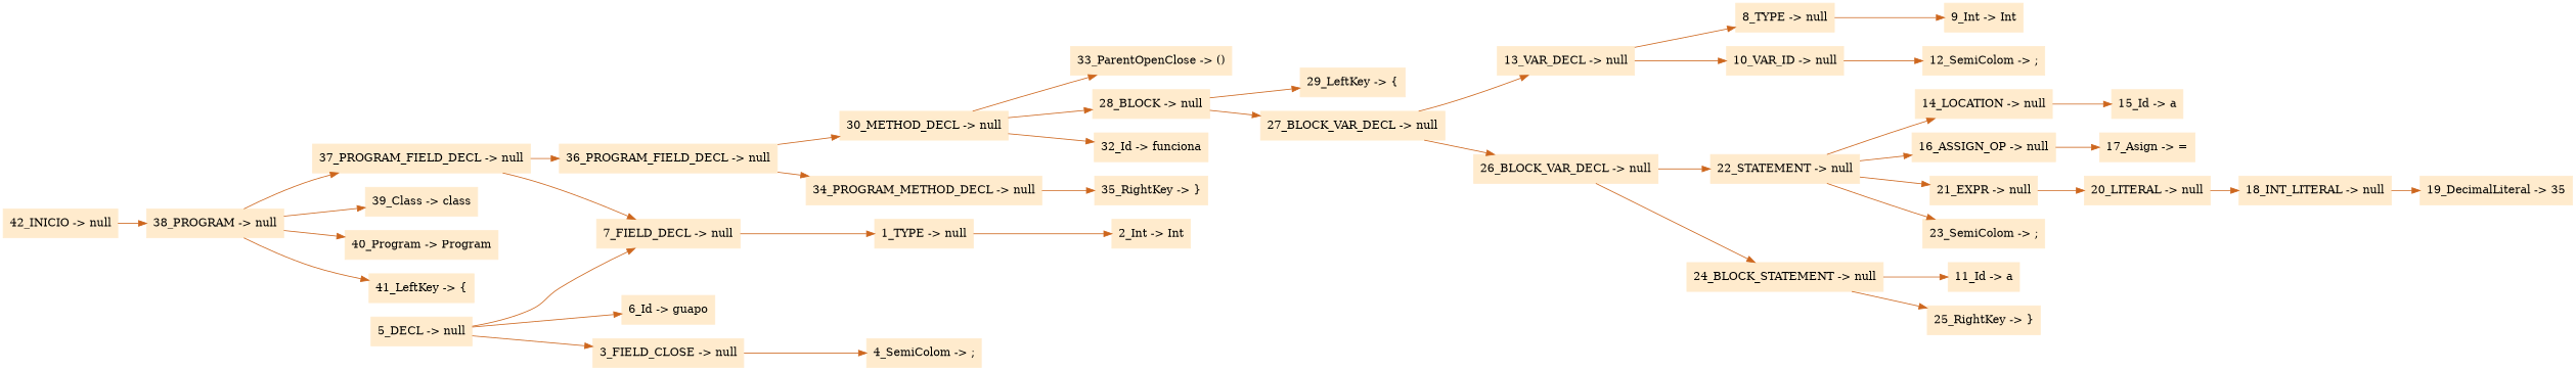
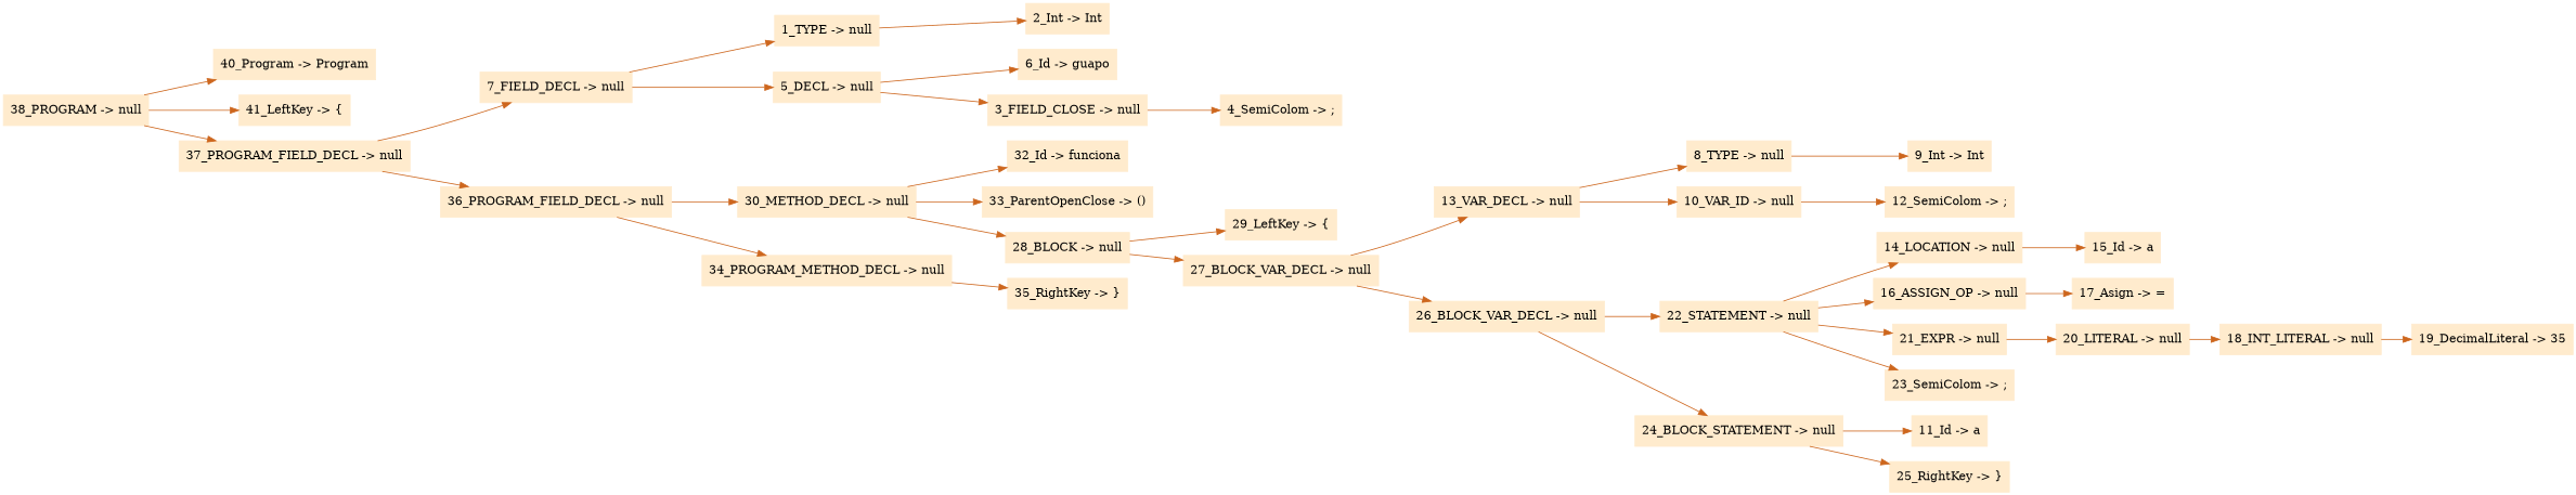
  digraph {
    rankdir=LR
    node [color=blanchedalmond shape=box style=filled]
    edge [color=chocolate3]
-   "42_INICIO -> null"
    "38_PROGRAM -> null"
-   "39_Class -> class"
    "40_Program -> Program"
    "41_LeftKey -> {"
    "37_PROGRAM_FIELD_DECL -> null"
    "7_FIELD_DECL -> null"
    "36_PROGRAM_FIELD_DECL -> null"
    "1_TYPE -> null"
    "5_DECL -> null"
    "30_METHOD_DECL -> null"
    "34_PROGRAM_METHOD_DECL -> null"
    "2_Int -> Int"
    "6_Id -> guapo"
    "3_FIELD_CLOSE -> null"
    "4_SemiColom -> ;"
    "32_Id -> funciona"
    "33_ParentOpenClose -> ()"
    "28_BLOCK -> null"
    "35_RightKey -> }"
    "29_LeftKey -> {"
    "27_BLOCK_VAR_DECL -> null"
    "13_VAR_DECL -> null"
    "26_BLOCK_VAR_DECL -> null"
    "8_TYPE -> null"
    "10_VAR_ID -> null"
    "22_STATEMENT -> null"
    "24_BLOCK_STATEMENT -> null"
    "9_Int -> Int"
    "12_SemiColom -> ;"
    "14_LOCATION -> null"
    "16_ASSIGN_OP -> null"
    "21_EXPR -> null"
    "23_SemiColom -> ;"
    "11_Id -> a"
    "25_RightKey -> }"
    "15_Id -> a"
    "17_Asign -> ="
    "20_LITERAL -> null"
    "18_INT_LITERAL -> null"
    "19_DecimalLiteral -> 35"
-   "42_INICIO -> null" -> "38_PROGRAM -> null"
-   "38_PROGRAM -> null" -> "39_Class -> class"
    "38_PROGRAM -> null" -> "40_Program -> Program"
    "38_PROGRAM -> null" -> "41_LeftKey -> {"
    "38_PROGRAM -> null" -> "37_PROGRAM_FIELD_DECL -> null"
    "37_PROGRAM_FIELD_DECL -> null" -> "7_FIELD_DECL -> null"
    "37_PROGRAM_FIELD_DECL -> null" -> "36_PROGRAM_FIELD_DECL -> null"
    "7_FIELD_DECL -> null" -> "1_TYPE -> null"
-   "5_DECL -> null" -> "7_FIELD_DECL -> null"
+   "7_FIELD_DECL -> null" -> "5_DECL -> null"
    "36_PROGRAM_FIELD_DECL -> null" -> "30_METHOD_DECL -> null"
    "36_PROGRAM_FIELD_DECL -> null" -> "34_PROGRAM_METHOD_DECL -> null"
    "1_TYPE -> null" -> "2_Int -> Int"
    "5_DECL -> null" -> "6_Id -> guapo"
    "5_DECL -> null" -> "3_FIELD_CLOSE -> null"
    "30_METHOD_DECL -> null" -> "32_Id -> funciona"
    "30_METHOD_DECL -> null" -> "33_ParentOpenClose -> ()"
    "30_METHOD_DECL -> null" -> "28_BLOCK -> null"
    "34_PROGRAM_METHOD_DECL -> null" -> "35_RightKey -> }"
    "3_FIELD_CLOSE -> null" -> "4_SemiColom -> ;"
    "28_BLOCK -> null" -> "29_LeftKey -> {"
    "28_BLOCK -> null" -> "27_BLOCK_VAR_DECL -> null"
    "27_BLOCK_VAR_DECL -> null" -> "13_VAR_DECL -> null"
    "27_BLOCK_VAR_DECL -> null" -> "26_BLOCK_VAR_DECL -> null"
    "13_VAR_DECL -> null" -> "8_TYPE -> null"
    "13_VAR_DECL -> null" -> "10_VAR_ID -> null"
    "26_BLOCK_VAR_DECL -> null" -> "22_STATEMENT -> null"
    "26_BLOCK_VAR_DECL -> null" -> "24_BLOCK_STATEMENT -> null"
    "8_TYPE -> null" -> "9_Int -> Int"
    "10_VAR_ID -> null" -> "12_SemiColom -> ;"
    "22_STATEMENT -> null" -> "14_LOCATION -> null"
    "22_STATEMENT -> null" -> "16_ASSIGN_OP -> null"
    "22_STATEMENT -> null" -> "21_EXPR -> null"
    "22_STATEMENT -> null" -> "23_SemiColom -> ;"
    "24_BLOCK_STATEMENT -> null" -> "11_Id -> a"
    "24_BLOCK_STATEMENT -> null" -> "25_RightKey -> }"
    "14_LOCATION -> null" -> "15_Id -> a"
    "16_ASSIGN_OP -> null" -> "17_Asign -> ="
    "21_EXPR -> null" -> "20_LITERAL -> null"
    "20_LITERAL -> null" -> "18_INT_LITERAL -> null"
    "18_INT_LITERAL -> null" -> "19_DecimalLiteral -> 35"
  }
